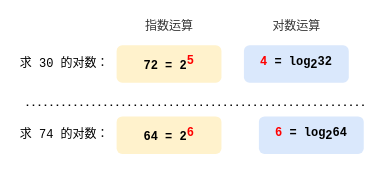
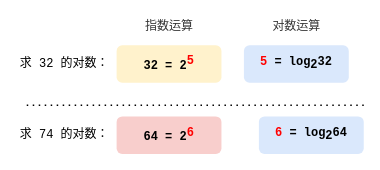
  <mxCell id="0" />
  <mxCell id="1" parent="0" />
- <mxCell id="2" value="72 = 2&lt;sup style=&quot;font-size: 16px&quot;&gt;&lt;font color=&quot;#ff0000&quot;&gt;5&lt;/font&gt;&lt;/sup&gt;" style="rounded=1;whiteSpace=wrap;html=1;fontFamily=Courier New;fontSize=16;fillColor=#fff2cc;strokeColor=none;fontStyle=1" vertex="1" parent="1"><mxGeometry x="155" y="60" width="140" height="50" as="geometry" /></mxCell>
- <mxCell id="3" value="&lt;font color=&quot;#ff0000&quot;&gt;4&lt;/font&gt; = log&lt;sub style=&quot;font-size: 16px&quot;&gt;2&lt;/sub&gt;32" style="rounded=1;whiteSpace=wrap;html=1;fontFamily=Courier New;fontSize=16;fillColor=#dae8fc;strokeColor=none;fontStyle=1" vertex="1" parent="1"><mxGeometry x="325" y="60" width="140" height="50" as="geometry" /></mxCell>
- <mxCell id="4" value="64 = 2&lt;sup style=&quot;font-size: 16px&quot;&gt;&lt;font color=&quot;#ff0000&quot;&gt;6&lt;/font&gt;&lt;/sup&gt;" style="rounded=1;whiteSpace=wrap;html=1;fontFamily=Courier New;fontSize=16;fillColor=#fff2cc;strokeColor=none;fontStyle=1" vertex="1" parent="1"><mxGeometry x="155" y="155" width="140" height="50" as="geometry" /></mxCell>
+ <mxCell id="2" value="32 = 2&lt;sup style=&quot;font-size: 16px&quot;&gt;&lt;font color=&quot;#ff0000&quot;&gt;5&lt;/font&gt;&lt;/sup&gt;" style="rounded=1;whiteSpace=wrap;html=1;fontFamily=Courier New;fontSize=16;fillColor=#fff2cc;strokeColor=none;fontStyle=1" vertex="1" parent="1"><mxGeometry x="155" y="60" width="140" height="50" as="geometry" /></mxCell>
+ <mxCell id="3" value="&lt;font color=&quot;#ff0000&quot;&gt;5&lt;/font&gt; = log&lt;sub style=&quot;font-size: 16px&quot;&gt;2&lt;/sub&gt;32" style="rounded=1;whiteSpace=wrap;html=1;fontFamily=Courier New;fontSize=16;fillColor=#dae8fc;strokeColor=none;fontStyle=1" vertex="1" parent="1"><mxGeometry x="325" y="60" width="140" height="50" as="geometry" /></mxCell>
+ <mxCell id="4" value="64 = 2&lt;sup style=&quot;font-size: 16px&quot;&gt;&lt;font color=&quot;#ff0000&quot;&gt;6&lt;/font&gt;&lt;/sup&gt;" style="rounded=1;whiteSpace=wrap;html=1;fontFamily=Courier New;fontSize=16;fillColor=#f8cecc;strokeColor=none;fontStyle=1;" vertex="1" parent="1"><mxGeometry x="155" y="155" width="140" height="50" as="geometry" /></mxCell>
  <mxCell id="5" value="&lt;font color=&quot;#ff0000&quot;&gt;6&lt;/font&gt; = log&lt;sub style=&quot;font-size: 16px&quot;&gt;2&lt;/sub&gt;64" style="rounded=1;whiteSpace=wrap;html=1;fontFamily=Courier New;fontSize=16;fillColor=#dae8fc;strokeColor=none;fontStyle=1" vertex="1" parent="1"><mxGeometry x="345" y="155" width="140" height="50" as="geometry" /></mxCell>
  <mxCell id="6" value="&lt;span style=&quot;color: rgb(51 , 51 , 51) ; font-family: &amp;#34;pingfang sc&amp;#34; , &amp;#34;lantinghei sc&amp;#34; , &amp;#34;microsoft yahei&amp;#34; , &amp;#34;hiragino sans gb&amp;#34; , &amp;#34;microsoft sans serif&amp;#34; , &amp;#34;wenquanyi micro hei&amp;#34; , &amp;#34;helvetica&amp;#34; , sans-serif ; background-color: rgb(255 , 255 , 255)&quot;&gt;指数运算&lt;/span&gt;" style="text;html=1;align=center;verticalAlign=middle;resizable=0;points=[];autosize=1;fontSize=16;fontFamily=Courier New;" vertex="1" parent="1"><mxGeometry x="185" y="20" width="80" height="30" as="geometry" /></mxCell>
  <mxCell id="7" value="&lt;span style=&quot;color: rgb(51 , 51 , 51) ; font-family: &amp;#34;pingfang sc&amp;#34; , &amp;#34;lantinghei sc&amp;#34; , &amp;#34;microsoft yahei&amp;#34; , &amp;#34;hiragino sans gb&amp;#34; , &amp;#34;microsoft sans serif&amp;#34; , &amp;#34;wenquanyi micro hei&amp;#34; , &amp;#34;helvetica&amp;#34; , sans-serif ; background-color: rgb(255 , 255 , 255)&quot;&gt;对数运算&lt;br&gt;&lt;/span&gt;" style="text;html=1;align=center;verticalAlign=middle;resizable=0;points=[];autosize=1;fontSize=16;fontFamily=Courier New;" vertex="1" parent="1"><mxGeometry x="355" y="20" width="80" height="30" as="geometry" /></mxCell>
  <mxCell id="8" value="" style="endArrow=none;dashed=1;html=1;dashPattern=1 3;strokeWidth=2;fontFamily=Courier New;fontSize=16;" edge="1" parent="1"><mxGeometry width="50" height="50" relative="1" as="geometry"><mxPoint x="35" y="140" as="sourcePoint" /><mxPoint x="485" y="140" as="targetPoint" /></mxGeometry></mxCell>
- <mxCell id="9" value="求 30 的对数：" style="text;html=1;align=center;verticalAlign=middle;resizable=0;points=[];autosize=1;fontSize=16;fontFamily=Courier New;" vertex="1" parent="1"><mxGeometry x="20" y="75" width="130" height="20" as="geometry" /></mxCell>
+ <mxCell id="9" value="求 32 的对数：" style="text;html=1;align=center;verticalAlign=middle;resizable=0;points=[];autosize=1;fontSize=16;fontFamily=Courier New;" vertex="1" parent="1"><mxGeometry x="20" y="75" width="130" height="20" as="geometry" /></mxCell>
  <mxCell id="10" value="求 74 的对数：" style="text;html=1;align=center;verticalAlign=middle;resizable=0;points=[];autosize=1;fontSize=16;fontFamily=Courier New;" vertex="1" parent="1"><mxGeometry x="20" y="170" width="130" height="20" as="geometry" /></mxCell>
